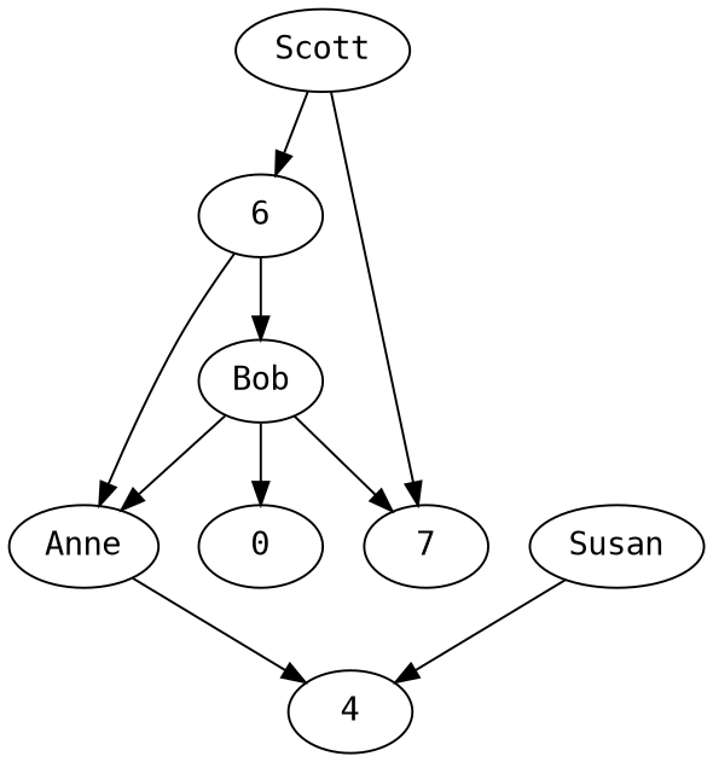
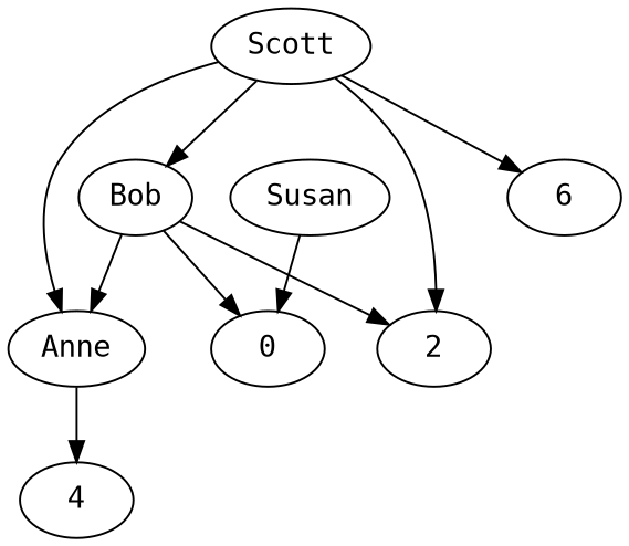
  digraph {
    fontname="DejaVu Sans Mono"
    node [age=NaN fontname="DejaVu Sans Mono" labelV=vertex]
    edge [fontname="DejaVu Sans Mono" labelE=read]
    Scott [age=36]
    Bob [age=47]
    Anne [age=34]
    6 [category=novel title=Annihilation]
-   7 [category=nonfiction title="Brief History of Time"]
+   7 [category=nonfiction title="Brief History of Time" label=2]
    n6 [category=novel label=0 title="Roadside Picnic"]
    4 [category=novel title=Solaris]
    Susan [age=45]
-   6 -> Bob [labelE=friend]
-   6 -> Anne [labelE=friend]
+   Scott -> Bob [labelE=friend]
+   Scott -> Anne [labelE=friend]
    Scott -> 6
    Scott -> 7
    Bob -> Anne [labelE=friend]
    Bob -> 7
    Bob -> n6
    Anne -> 4
-   Susan -> 4
+   Susan -> n6
  }
